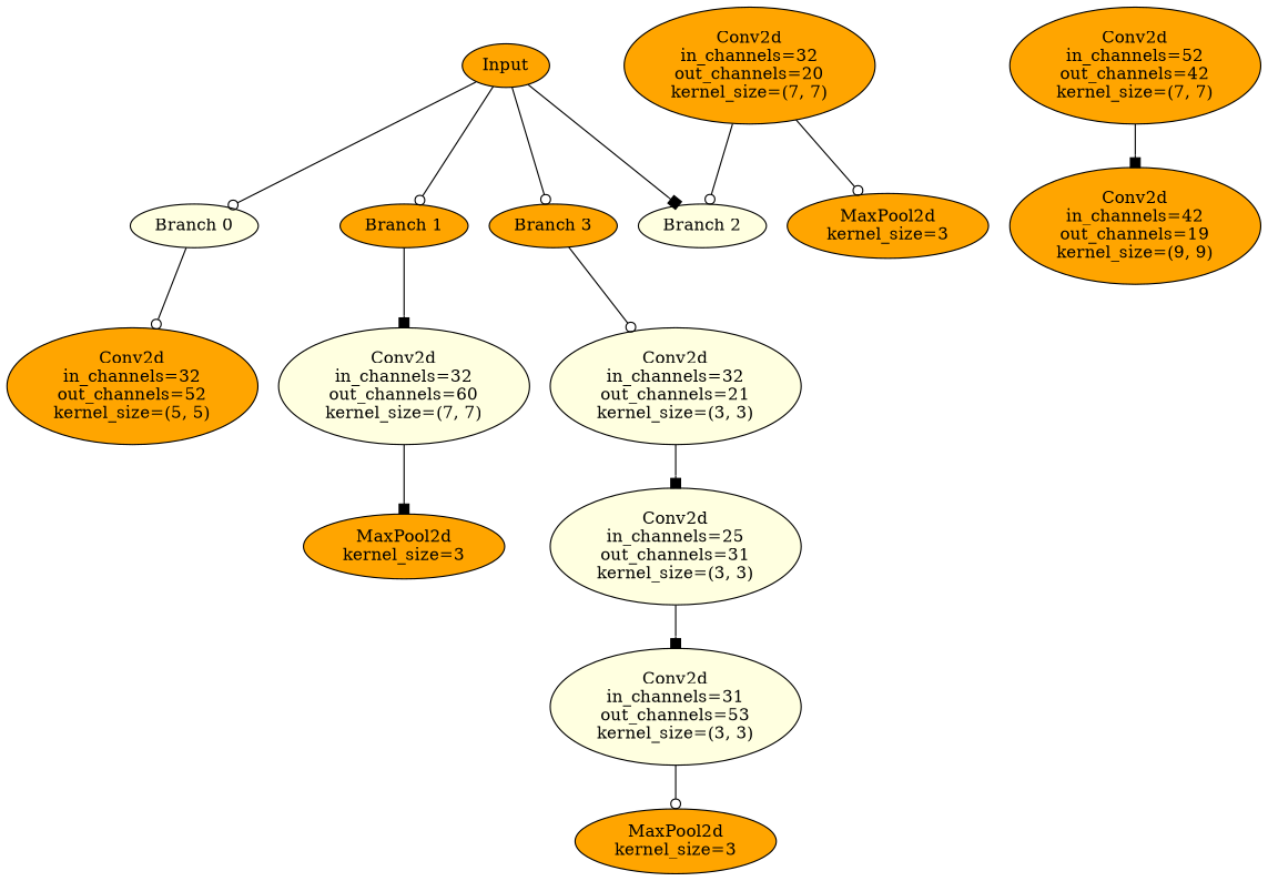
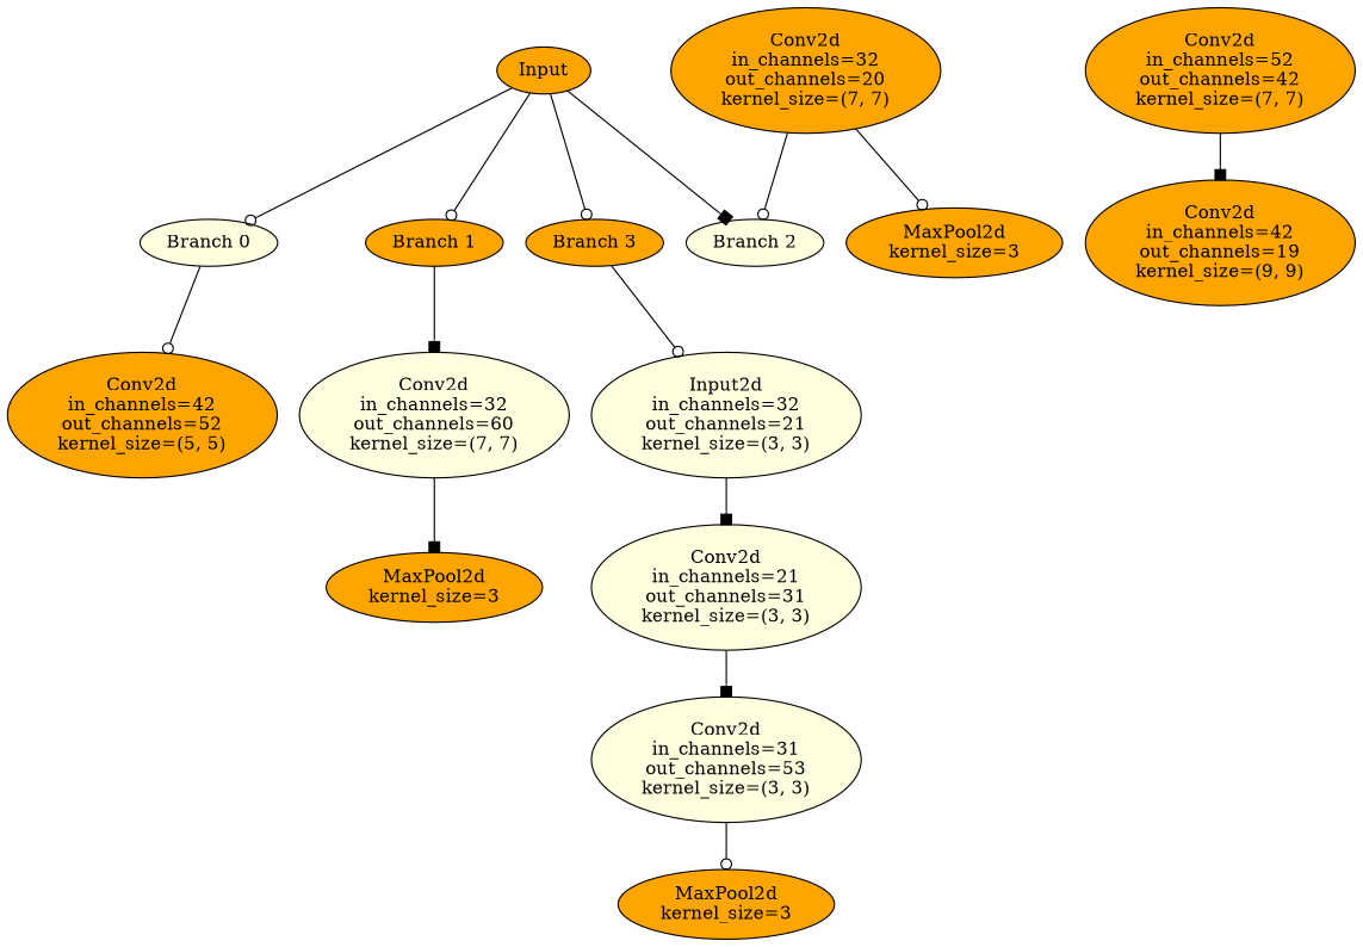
  digraph {
    node [fillcolor=orange style=filled]
    edge [arrowhead=odot]
    n1 [label=Input]
    n2 [fillcolor=lightyellow label="Branch 0"]
    n3 [label="Branch 1"]
    n4 [fillcolor=lightyellow label="Branch 2"]
    n5 [label="Branch 3"]
-   n6 [label="Conv2d\nin_channels=32\nout_channels=52\nkernel_size=(5, 5)"]
+   n6 [label="Conv2d\nin_channels=42\nout_channels=52\nkernel_size=(5, 5)"]
    n7 [fillcolor=lightyellow label="Conv2d\nin_channels=32\nout_channels=60\nkernel_size=(7, 7)"]
-   n8 [fillcolor=lightyellow label="Conv2d\nin_channels=32\nout_channels=21\nkernel_size=(3, 3)"]
+   n8 [fillcolor=lightyellow label="Input2d\nin_channels=32\nout_channels=21\nkernel_size=(3, 3)"]
    n9 [label="Conv2d\nin_channels=52\nout_channels=42\nkernel_size=(7, 7)"]
    n10 [label="Conv2d\nin_channels=42\nout_channels=19\nkernel_size=(9, 9)"]
    n11 [label="MaxPool2d\nkernel_size=3"]
    n12 [label="Conv2d\nin_channels=32\nout_channels=20\nkernel_size=(7, 7)"]
    n13 [label="MaxPool2d\nkernel_size=3"]
-   n14 [fillcolor=lightyellow label="Conv2d\nin_channels=25\nout_channels=31\nkernel_size=(3, 3)"]
+   n14 [fillcolor=lightyellow label="Conv2d\nin_channels=21\nout_channels=31\nkernel_size=(3, 3)"]
    n15 [fillcolor=lightyellow label="Conv2d\nin_channels=31\nout_channels=53\nkernel_size=(3, 3)"]
    n16 [label="MaxPool2d\nkernel_size=3"]
    n1 -> n2
    n1 -> n3
    n1 -> n4 [arrowhead=box]
    n1 -> n5
    n2 -> n6
    n3 -> n7 [arrowhead=box]
    n5 -> n8
    n7 -> n11 [arrowhead=box]
    n8 -> n14 [arrowhead=box]
    n9 -> n10 [arrowhead=box]
    n12 -> n4
    n12 -> n13
    n14 -> n15 [arrowhead=box]
    n15 -> n16
  }
